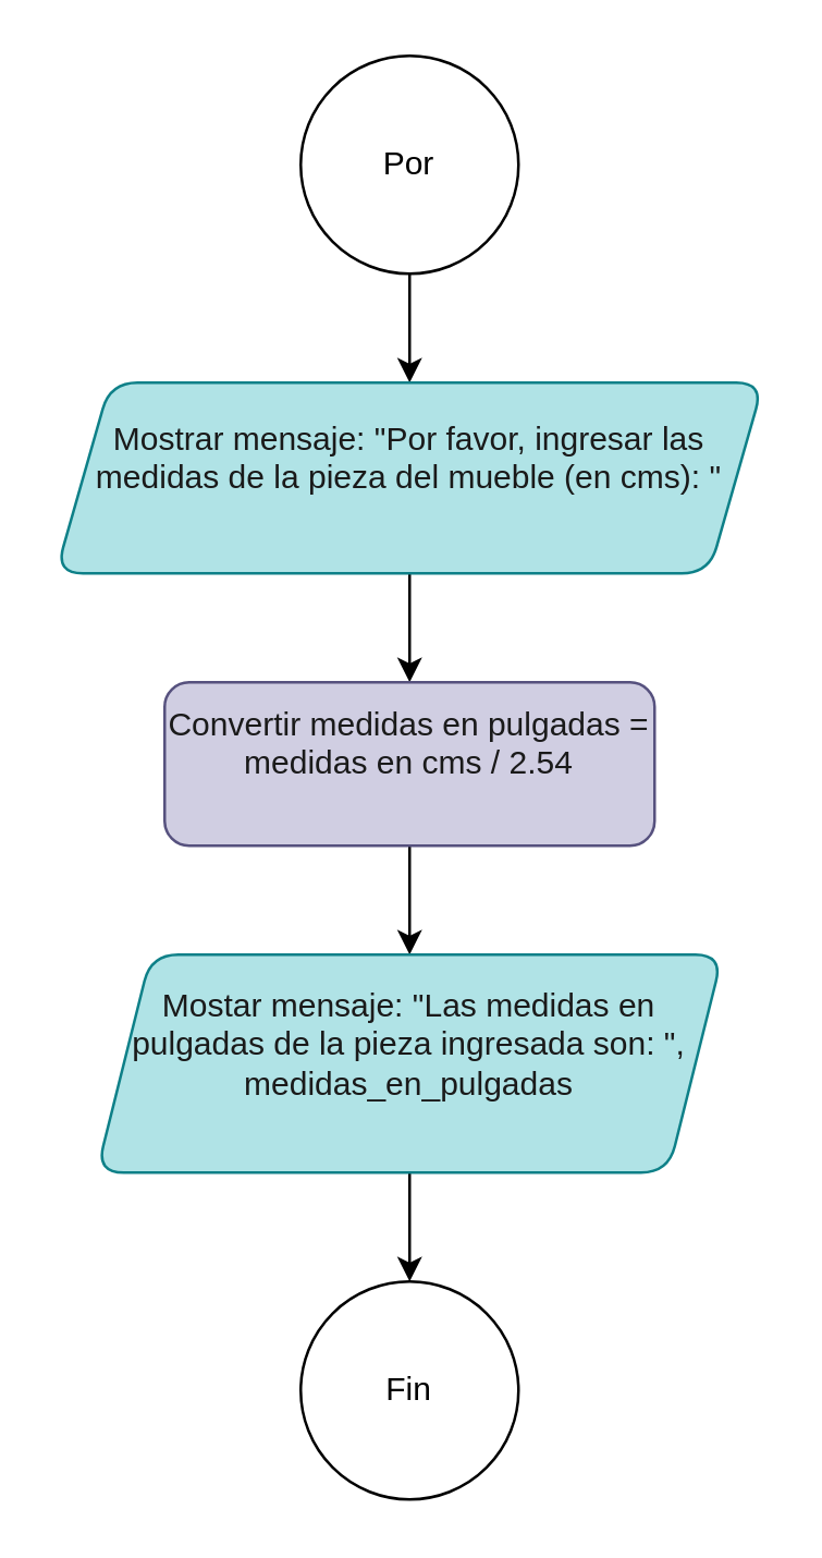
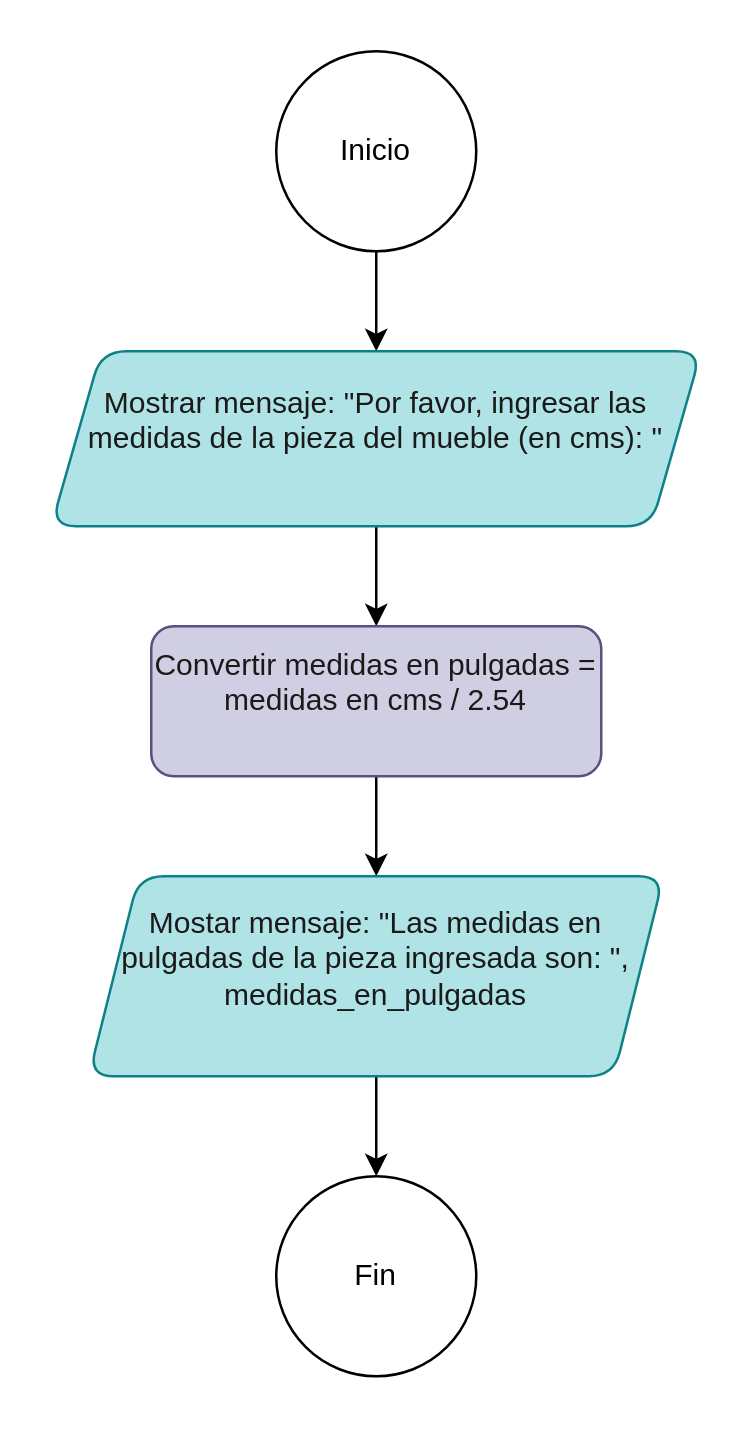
  <mxCell id="0" />
  <mxCell id="1" parent="0" />
  <mxCell id="2" value="" style="edgeStyle=orthogonalEdgeStyle;rounded=0;orthogonalLoop=1;jettySize=auto;html=1;" edge="1" parent="1" source="3" target="5"><mxGeometry relative="1" as="geometry" /></mxCell>
- <mxCell id="3" value="Por" style="ellipse;whiteSpace=wrap;html=1;aspect=fixed;" vertex="1" parent="1"><mxGeometry x="110" y="20" width="80" height="80" as="geometry" /></mxCell>
+ <mxCell id="3" value="Inicio" style="ellipse;whiteSpace=wrap;html=1;aspect=fixed;" vertex="1" parent="1"><mxGeometry x="110" y="20" width="80" height="80" as="geometry" /></mxCell>
  <mxCell id="4" value="" style="edgeStyle=orthogonalEdgeStyle;rounded=0;orthogonalLoop=1;jettySize=auto;html=1;" edge="1" parent="1" source="5" target="7"><mxGeometry relative="1" as="geometry" /></mxCell>
  <mxCell id="5" value="&#10;&lt;span style=&quot;background-color: transparent; color: rgb(26, 26, 26);&quot;&gt;Mostrar mensaje: &quot;Por favor, ingresar las medidas de la pieza del mueble (en cms): &quot;&lt;/span&gt;&#10;&#10;" style="shape=parallelogram;perimeter=parallelogramPerimeter;whiteSpace=wrap;html=1;fixedSize=1;rounded=1;fillColor=#b0e3e6;strokeColor=#0e8088;" vertex="1" parent="1"><mxGeometry x="20" y="140" width="260" height="70" as="geometry" /></mxCell>
  <mxCell id="6" value="" style="edgeStyle=orthogonalEdgeStyle;rounded=0;orthogonalLoop=1;jettySize=auto;html=1;" edge="1" parent="1" source="7" target="9"><mxGeometry relative="1" as="geometry" /></mxCell>
  <mxCell id="7" value="&#10;&lt;span style=&quot;background-color: transparent; color: rgb(26, 26, 26);&quot;&gt;Convertir medidas en pulgadas = medidas en cms / 2.54&lt;/span&gt;&#10;&#10;" style="rounded=1;whiteSpace=wrap;html=1;fillColor=#d0cee2;strokeColor=#56517e;" vertex="1" parent="1"><mxGeometry x="60" y="250" width="180" height="60" as="geometry" /></mxCell>
  <mxCell id="8" value="" style="edgeStyle=orthogonalEdgeStyle;rounded=0;orthogonalLoop=1;jettySize=auto;html=1;" edge="1" parent="1" source="9" target="10"><mxGeometry relative="1" as="geometry" /></mxCell>
  <mxCell id="9" value="&#10;&lt;span style=&quot;background-color: transparent; color: rgb(26, 26, 26);&quot;&gt;Mostar mensaje: &quot;Las medidas en pulgadas de la pieza ingresada son: &quot;, medidas_en_pulgadas&lt;/span&gt;&#10;&#10;" style="shape=parallelogram;perimeter=parallelogramPerimeter;whiteSpace=wrap;html=1;fixedSize=1;rounded=1;fillColor=#b0e3e6;strokeColor=#0e8088;" vertex="1" parent="1"><mxGeometry x="35" y="350" width="230" height="80" as="geometry" /></mxCell>
  <mxCell id="10" value="Fin" style="ellipse;whiteSpace=wrap;html=1;rounded=1;" vertex="1" parent="1"><mxGeometry x="110" y="470" width="80" height="80" as="geometry" /></mxCell>
